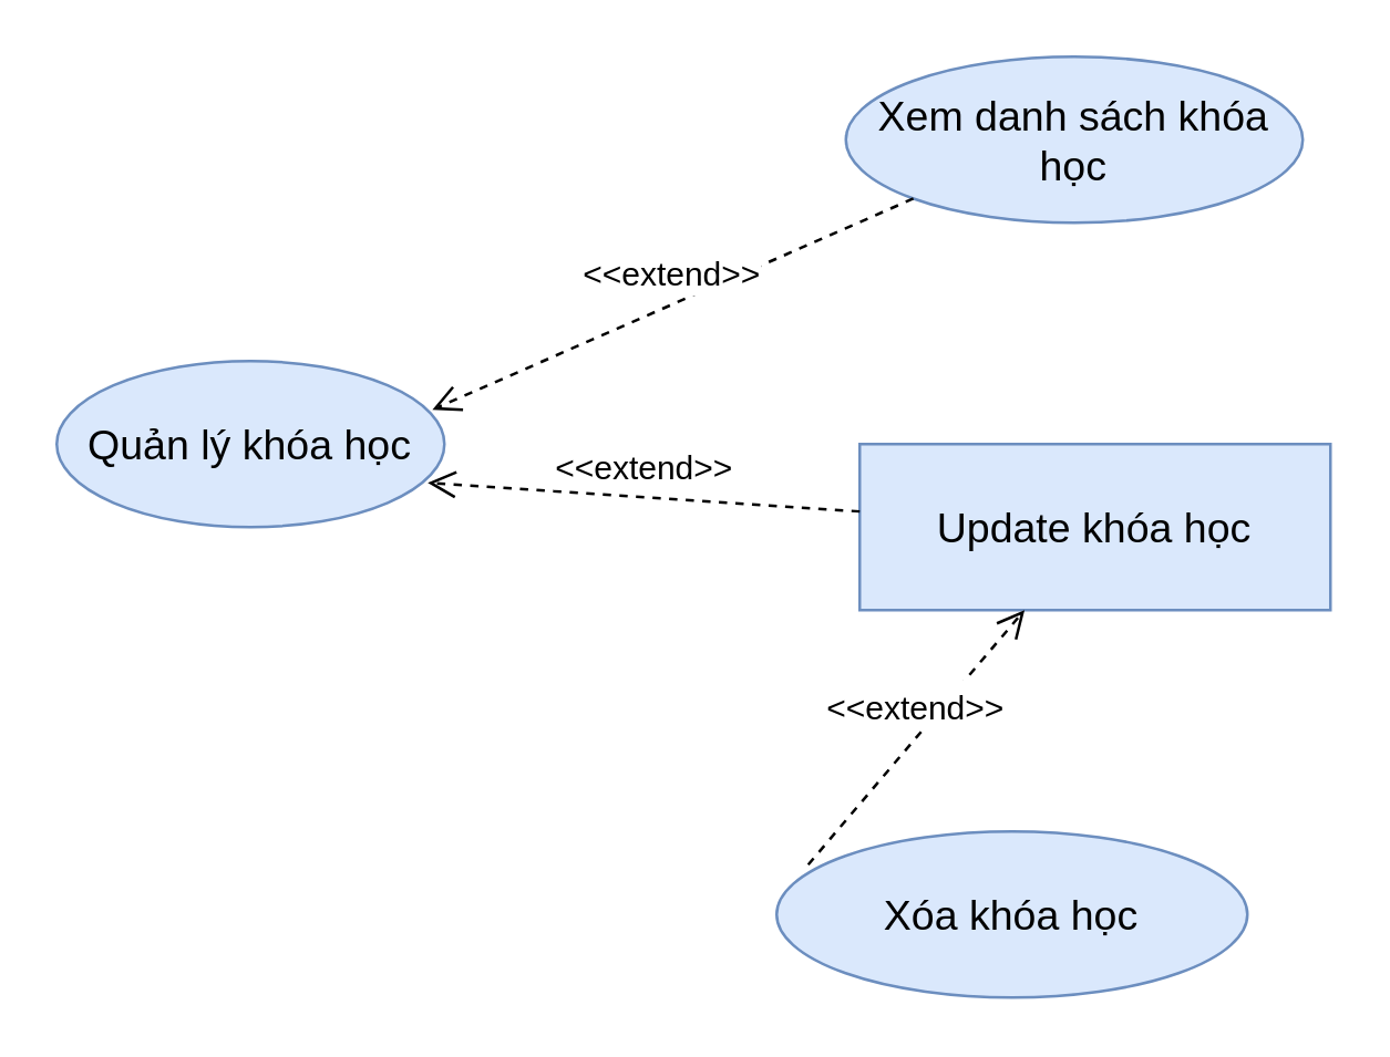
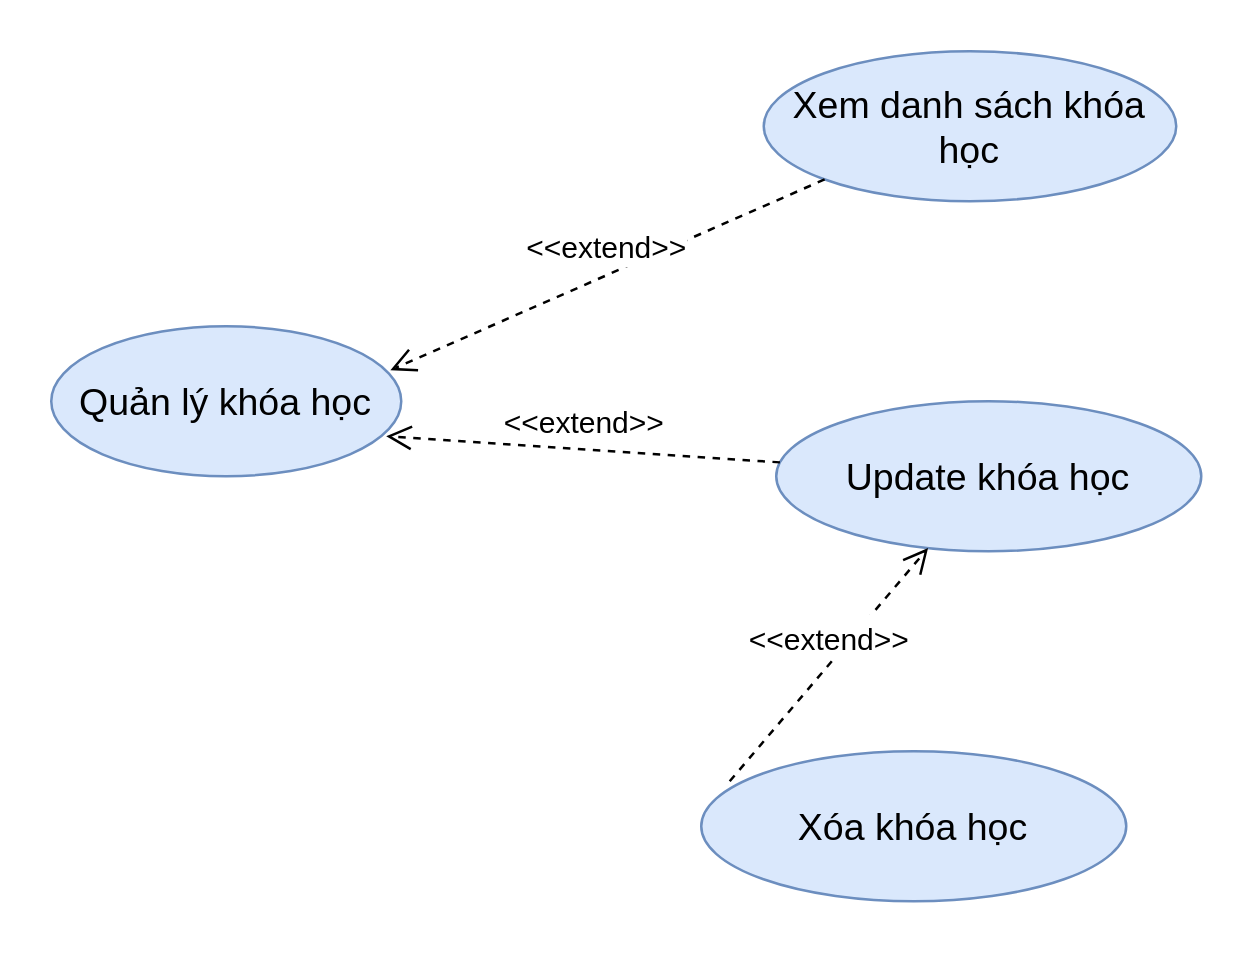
  <mxCell id="0" />
  <mxCell id="1" parent="0" />
  <mxCell id="2" value="&lt;font style=&quot;font-size: 15px&quot;&gt;Quản lý khóa học&lt;/font&gt;" style="ellipse;whiteSpace=wrap;html=1;fillColor=#dae8fc;strokeColor=#6c8ebf;" vertex="1" parent="1"><mxGeometry x="20" y="130" width="140" height="60" as="geometry" /></mxCell>
  <mxCell id="3" value="&lt;font style=&quot;font-size: 15px&quot;&gt;Xem danh sách khóa học&lt;/font&gt;" style="ellipse;whiteSpace=wrap;html=1;fillColor=#dae8fc;strokeColor=#6c8ebf;" vertex="1" parent="1"><mxGeometry x="305" y="20" width="165" height="60" as="geometry" /></mxCell>
- <mxCell id="4" value="&lt;span style=&quot;font-size: 15px&quot;&gt;Update khóa học&lt;/span&gt;" style="whiteSpace=wrap;html=1;fillColor=#dae8fc;strokeColor=#6c8ebf;rounded=0;" vertex="1" parent="1"><mxGeometry x="310" y="160" width="170" height="60" as="geometry" /></mxCell>
+ <mxCell id="4" value="&lt;span style=&quot;font-size: 15px&quot;&gt;Update khóa học&lt;/span&gt;" style="ellipse;whiteSpace=wrap;html=1;fillColor=#dae8fc;strokeColor=#6c8ebf;" vertex="1" parent="1"><mxGeometry x="310" y="160" width="170" height="60" as="geometry" /></mxCell>
  <mxCell id="5" value="&lt;font style=&quot;font-size: 12px&quot;&gt;&amp;lt;&amp;lt;extend&amp;gt;&amp;gt;&lt;/font&gt;" style="html=1;verticalAlign=bottom;endArrow=open;dashed=1;endSize=8;rounded=0;fontSize=15;exitX=0;exitY=1;exitDx=0;exitDy=0;entryX=0.969;entryY=0.293;entryDx=0;entryDy=0;entryPerimeter=0;" edge="1" parent="1" source="3" target="2"><mxGeometry relative="1" as="geometry"><mxPoint x="385" y="230" as="sourcePoint" /><mxPoint x="305" y="230" as="targetPoint" /></mxGeometry></mxCell>
  <mxCell id="6" value="&lt;font style=&quot;font-size: 12px&quot;&gt;&amp;lt;&amp;lt;extend&amp;gt;&amp;gt;&lt;/font&gt;" style="html=1;verticalAlign=bottom;endArrow=open;dashed=1;endSize=8;rounded=0;fontSize=15;entryX=0.957;entryY=0.733;entryDx=0;entryDy=0;entryPerimeter=0;" edge="1" parent="1" source="4" target="2"><mxGeometry relative="1" as="geometry"><mxPoint x="335.503" y="81.213" as="sourcePoint" /><mxPoint x="170.66" y="167.58" as="targetPoint" /></mxGeometry></mxCell>
  <mxCell id="7" value="&lt;span style=&quot;font-size: 15px&quot;&gt;Xóa khóa học&lt;/span&gt;" style="ellipse;whiteSpace=wrap;html=1;fillColor=#dae8fc;strokeColor=#6c8ebf;" vertex="1" parent="1"><mxGeometry x="280" y="300" width="170" height="60" as="geometry" /></mxCell>
  <mxCell id="8" value="&lt;font style=&quot;font-size: 12px&quot;&gt;&amp;lt;&amp;lt;extend&amp;gt;&amp;gt;&lt;/font&gt;" style="html=1;verticalAlign=bottom;endArrow=open;dashed=1;endSize=8;rounded=0;fontSize=15;exitX=0.067;exitY=0.2;exitDx=0;exitDy=0;exitPerimeter=0;" edge="1" parent="1" source="7" target="4"><mxGeometry relative="1" as="geometry"><mxPoint x="301.812" y="203.838" as="sourcePoint" /><mxPoint x="168.98" y="193.98" as="targetPoint" /></mxGeometry></mxCell>
